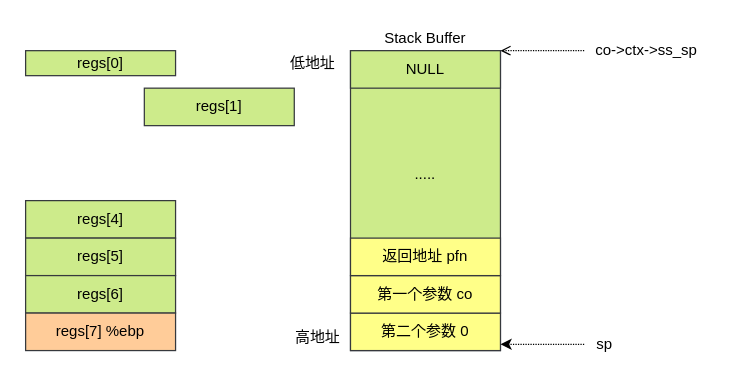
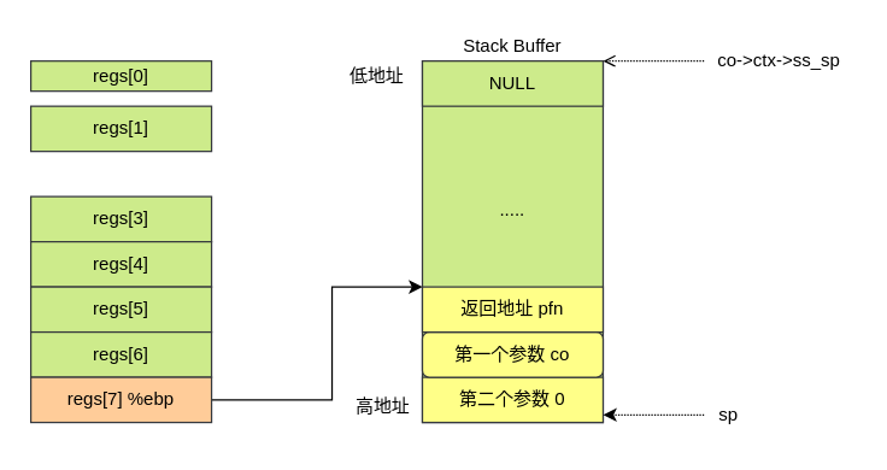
  <mxCell id="0" />
  <mxCell id="1" parent="0" />
  <mxCell id="2" value=".....&lt;br&gt;&lt;br&gt;&lt;br&gt;&lt;br&gt;" style="rounded=0;whiteSpace=wrap;html=1;fillColor=#cdeb8b;strokeColor=#36393d;" vertex="1" parent="1"><mxGeometry x="280" y="40" width="120" height="240" as="geometry" /></mxCell>
  <mxCell id="3" value="regs[0]" style="rounded=0;whiteSpace=wrap;html=1;fillColor=#cdeb8b;strokeColor=#36393d;" vertex="1" parent="1"><mxGeometry x="20" y="40" width="120" height="20" as="geometry" /></mxCell>
- <mxCell id="4" value="regs[1]" style="rounded=0;whiteSpace=wrap;html=1;fillColor=#cdeb8b;strokeColor=#36393d;" vertex="1" parent="1"><mxGeometry x="115" y="70" width="120" height="30" as="geometry" /></mxCell>
+ <mxCell id="4" value="regs[1]" style="rounded=0;whiteSpace=wrap;html=1;fillColor=#cdeb8b;strokeColor=#36393d;" vertex="1" parent="1"><mxGeometry x="20" y="70" width="120" height="30" as="geometry" /></mxCell>
+ <mxCell id="5" value="regs[3]" style="rounded=0;whiteSpace=wrap;html=1;fillColor=#cdeb8b;strokeColor=#36393d;" vertex="1" parent="1"><mxGeometry x="20" y="130" width="120" height="30" as="geometry" /></mxCell>
  <mxCell id="6" value="regs[4]" style="rounded=0;whiteSpace=wrap;html=1;fillColor=#cdeb8b;strokeColor=#36393d;" vertex="1" parent="1"><mxGeometry x="20" y="160" width="120" height="30" as="geometry" /></mxCell>
  <mxCell id="7" value="regs[5]" style="rounded=0;whiteSpace=wrap;html=1;fillColor=#cdeb8b;strokeColor=#36393d;" vertex="1" parent="1"><mxGeometry x="20" y="190" width="120" height="30" as="geometry" /></mxCell>
  <mxCell id="8" value="regs[6]" style="rounded=0;whiteSpace=wrap;html=1;fillColor=#cdeb8b;strokeColor=#36393d;" vertex="1" parent="1"><mxGeometry x="20" y="220" width="120" height="30" as="geometry" /></mxCell>
+ <mxCell id="9" style="edgeStyle=orthogonalEdgeStyle;rounded=0;orthogonalLoop=1;jettySize=auto;html=1;exitX=1;exitY=0.5;exitDx=0;exitDy=0;entryX=0;entryY=0;entryDx=0;entryDy=0;" edge="1" parent="1" source="10" target="14"><mxGeometry relative="1" as="geometry"><Array as="points"><mxPoint x="220" y="265" /><mxPoint x="220" y="190" /></Array></mxGeometry></mxCell>
  <mxCell id="10" value="regs[7] %ebp" style="rounded=0;whiteSpace=wrap;html=1;fillColor=#ffcc99;strokeColor=#36393d;" vertex="1" parent="1"><mxGeometry x="20" y="250" width="120" height="30" as="geometry" /></mxCell>
  <mxCell id="11" value="NULL" style="rounded=0;whiteSpace=wrap;html=1;fillColor=#cdeb8b;strokeColor=#36393d;" vertex="1" parent="1"><mxGeometry x="280" y="40" width="120" height="30" as="geometry" /></mxCell>
  <mxCell id="12" value="第二个参数 0" style="rounded=0;whiteSpace=wrap;html=1;fillColor=#ffff88;strokeColor=#36393d;" vertex="1" parent="1"><mxGeometry x="280" y="250" width="120" height="30" as="geometry" /></mxCell>
- <mxCell id="13" value="第一个参数 co" style="rounded=0;whiteSpace=wrap;html=1;fillColor=#ffff88;strokeColor=#36393d;" vertex="1" parent="1"><mxGeometry x="280" y="220" width="120" height="30" as="geometry" /></mxCell>
+ <mxCell id="13" value="第一个参数 co" style="whiteSpace=wrap;html=1;fillColor=#ffff88;strokeColor=#36393d;rounded=1;" vertex="1" parent="1"><mxGeometry x="280" y="220" width="120" height="30" as="geometry" /></mxCell>
  <mxCell id="14" value="返回地址 pfn" style="rounded=0;whiteSpace=wrap;html=1;fillColor=#ffff88;strokeColor=#36393d;" vertex="1" parent="1"><mxGeometry x="280" y="190" width="120" height="30" as="geometry" /></mxCell>
  <mxCell id="15" style="edgeStyle=orthogonalEdgeStyle;rounded=0;orthogonalLoop=1;jettySize=auto;html=1;exitX=0;exitY=0.5;exitDx=0;exitDy=0;entryX=1;entryY=0;entryDx=0;entryDy=0;dashed=1;dashPattern=1 1;endArrow=open;" edge="1" parent="1" source="16" target="11"><mxGeometry relative="1" as="geometry"><Array as="points"><mxPoint x="410" y="40" /><mxPoint x="410" y="40" /></Array></mxGeometry></mxCell>
  <mxCell id="16" value="co-&amp;gt;ctx-&amp;gt;ss_sp" style="text;html=1;strokeColor=none;fillColor=none;align=center;verticalAlign=middle;whiteSpace=wrap;rounded=0;" vertex="1" parent="1"><mxGeometry x="467" y="25" width="100" height="30" as="geometry" /></mxCell>
  <mxCell id="17" style="edgeStyle=orthogonalEdgeStyle;rounded=0;orthogonalLoop=1;jettySize=auto;html=1;exitX=0;exitY=0.5;exitDx=0;exitDy=0;entryX=1;entryY=0;entryDx=0;entryDy=0;dashed=1;dashPattern=1 1;" edge="1" parent="1" source="18"><mxGeometry relative="1" as="geometry"><mxPoint x="400" y="275" as="targetPoint" /><Array as="points"><mxPoint x="410" y="275" /><mxPoint x="410" y="275" /></Array></mxGeometry></mxCell>
  <mxCell id="18" value="sp" style="text;html=1;strokeColor=none;fillColor=none;align=center;verticalAlign=middle;whiteSpace=wrap;rounded=0;" vertex="1" parent="1"><mxGeometry x="467" y="260" width="33" height="30" as="geometry" /></mxCell>
  <mxCell id="19" value="低地址" style="text;html=1;strokeColor=none;fillColor=none;align=center;verticalAlign=middle;whiteSpace=wrap;rounded=0;" vertex="1" parent="1"><mxGeometry x="220" y="40" width="60" height="20" as="geometry" /></mxCell>
  <mxCell id="20" value="高地址" style="text;html=1;strokeColor=none;fillColor=none;align=center;verticalAlign=middle;whiteSpace=wrap;rounded=0;" vertex="1" parent="1"><mxGeometry x="224" y="260" width="60" height="20" as="geometry" /></mxCell>
  <mxCell id="21" value="Stack Buffer" style="text;html=1;strokeColor=none;fillColor=none;align=center;verticalAlign=middle;whiteSpace=wrap;rounded=0;" vertex="1" parent="1"><mxGeometry x="300" y="20" width="80" height="20" as="geometry" /></mxCell>
